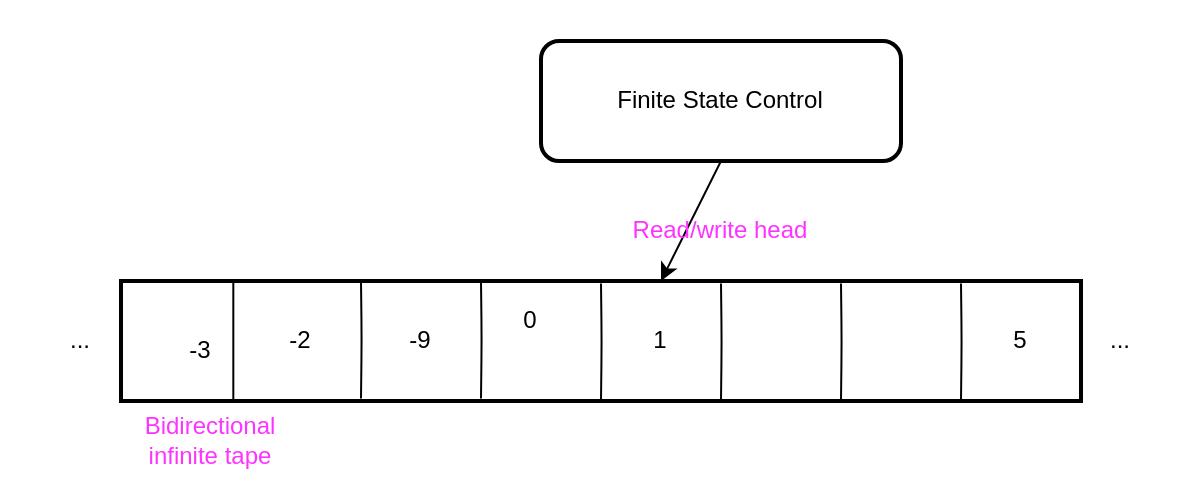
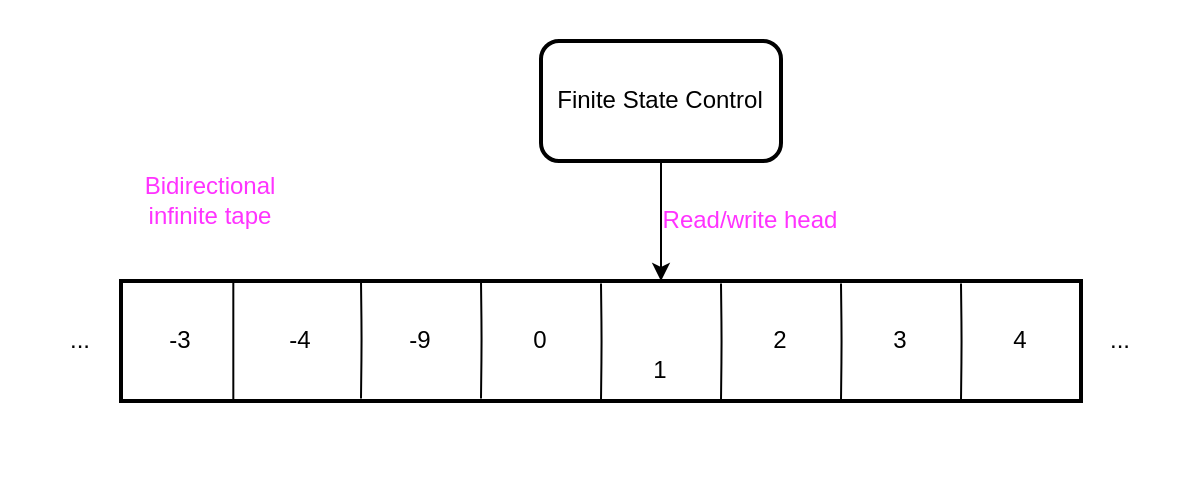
  <mxCell id="0" />
  <mxCell id="1" parent="0" />
  <mxCell id="2" value="" style="rounded=0;whiteSpace=wrap;html=1;fillColor=none;strokeWidth=2;" vertex="1" parent="1"><mxGeometry x="60" y="140" width="480" height="60" as="geometry" /></mxCell>
  <mxCell id="3" value="" style="endArrow=none;html=1;entryX=0.117;entryY=0.013;entryDx=0;entryDy=0;entryPerimeter=0;exitX=0.117;exitY=0.993;exitDx=0;exitDy=0;exitPerimeter=0;" edge="1" parent="1" source="2" target="2"><mxGeometry width="50" height="50" relative="1" as="geometry"><mxPoint x="320" y="270" as="sourcePoint" /><mxPoint x="370" y="220" as="targetPoint" /></mxGeometry></mxCell>
  <mxCell id="4" value="" style="endArrow=none;html=1;entryX=0.117;entryY=0.013;entryDx=0;entryDy=0;entryPerimeter=0;exitX=0.117;exitY=0.993;exitDx=0;exitDy=0;exitPerimeter=0;" edge="1" parent="1"><mxGeometry width="50" height="50" relative="1" as="geometry"><mxPoint x="180" y="198.8" as="sourcePoint" /><mxPoint x="180" y="140" as="targetPoint" /><Array as="points"><mxPoint x="180.33" y="169.22" /></Array></mxGeometry></mxCell>
  <mxCell id="5" value="" style="endArrow=none;html=1;entryX=0.117;entryY=0.013;entryDx=0;entryDy=0;entryPerimeter=0;exitX=0.117;exitY=0.993;exitDx=0;exitDy=0;exitPerimeter=0;" edge="1" parent="1"><mxGeometry width="50" height="50" relative="1" as="geometry"><mxPoint x="240" y="198.8" as="sourcePoint" /><mxPoint x="240" y="140" as="targetPoint" /><Array as="points"><mxPoint x="240.33" y="169.22" /></Array></mxGeometry></mxCell>
  <mxCell id="6" value="" style="endArrow=none;html=1;entryX=0.117;entryY=0.013;entryDx=0;entryDy=0;entryPerimeter=0;exitX=0.117;exitY=0.993;exitDx=0;exitDy=0;exitPerimeter=0;" edge="1" parent="1"><mxGeometry width="50" height="50" relative="1" as="geometry"><mxPoint x="300" y="200" as="sourcePoint" /><mxPoint x="300" y="141.2" as="targetPoint" /><Array as="points"><mxPoint x="300.33" y="170.42" /></Array></mxGeometry></mxCell>
  <mxCell id="7" value="" style="endArrow=none;html=1;entryX=0.117;entryY=0.013;entryDx=0;entryDy=0;entryPerimeter=0;exitX=0.117;exitY=0.993;exitDx=0;exitDy=0;exitPerimeter=0;" edge="1" parent="1"><mxGeometry width="50" height="50" relative="1" as="geometry"><mxPoint x="360" y="200" as="sourcePoint" /><mxPoint x="360" y="141.2" as="targetPoint" /><Array as="points"><mxPoint x="360.33" y="170.42" /></Array></mxGeometry></mxCell>
  <mxCell id="8" value="" style="endArrow=none;html=1;entryX=0.117;entryY=0.013;entryDx=0;entryDy=0;entryPerimeter=0;exitX=0.117;exitY=0.993;exitDx=0;exitDy=0;exitPerimeter=0;" edge="1" parent="1"><mxGeometry width="50" height="50" relative="1" as="geometry"><mxPoint x="420" y="200" as="sourcePoint" /><mxPoint x="420" y="141.2" as="targetPoint" /><Array as="points"><mxPoint x="420.33" y="170.42" /></Array></mxGeometry></mxCell>
  <mxCell id="9" value="" style="endArrow=none;html=1;entryX=0.117;entryY=0.013;entryDx=0;entryDy=0;entryPerimeter=0;exitX=0.117;exitY=0.993;exitDx=0;exitDy=0;exitPerimeter=0;" edge="1" parent="1"><mxGeometry width="50" height="50" relative="1" as="geometry"><mxPoint x="480" y="200" as="sourcePoint" /><mxPoint x="480" y="141.2" as="targetPoint" /><Array as="points"><mxPoint x="480.33" y="170.42" /></Array></mxGeometry></mxCell>
- <mxCell id="10" value="1" style="text;html=1;strokeColor=none;fillColor=none;align=center;verticalAlign=middle;whiteSpace=wrap;rounded=0;" vertex="1" parent="1"><mxGeometry x="310" y="160" width="40" height="20" as="geometry" /></mxCell>
- <mxCell id="13" value="5" style="text;html=1;strokeColor=none;fillColor=none;align=center;verticalAlign=middle;whiteSpace=wrap;rounded=0;" vertex="1" parent="1"><mxGeometry x="490" y="160" width="40" height="20" as="geometry" /></mxCell>
- <mxCell id="14" value="0" style="text;html=1;strokeColor=none;fillColor=none;align=center;verticalAlign=middle;whiteSpace=wrap;rounded=0;" vertex="1" parent="1"><mxGeometry x="245" y="150" width="40" height="20" as="geometry" /></mxCell>
+ <mxCell id="10" value="1" style="text;html=1;strokeColor=none;fillColor=none;align=center;verticalAlign=middle;whiteSpace=wrap;rounded=0;" vertex="1" parent="1"><mxGeometry x="310" y="175" width="40" height="20" as="geometry" /></mxCell>
+ <mxCell id="11" value="2" style="text;html=1;strokeColor=none;fillColor=none;align=center;verticalAlign=middle;whiteSpace=wrap;rounded=0;" vertex="1" parent="1"><mxGeometry x="370" y="160" width="40" height="20" as="geometry" /></mxCell>
+ <mxCell id="12" value="3" style="text;html=1;strokeColor=none;fillColor=none;align=center;verticalAlign=middle;whiteSpace=wrap;rounded=0;" vertex="1" parent="1"><mxGeometry x="430" y="160" width="40" height="20" as="geometry" /></mxCell>
+ <mxCell id="13" value="4" style="text;html=1;strokeColor=none;fillColor=none;align=center;verticalAlign=middle;whiteSpace=wrap;rounded=0;" vertex="1" parent="1"><mxGeometry x="490" y="160" width="40" height="20" as="geometry" /></mxCell>
+ <mxCell id="14" value="0" style="text;html=1;strokeColor=none;fillColor=none;align=center;verticalAlign=middle;whiteSpace=wrap;rounded=0;" vertex="1" parent="1"><mxGeometry x="250" y="160" width="40" height="20" as="geometry" /></mxCell>
  <mxCell id="15" value="-9" style="text;html=1;strokeColor=none;fillColor=none;align=center;verticalAlign=middle;whiteSpace=wrap;rounded=0;" vertex="1" parent="1"><mxGeometry x="190" y="160" width="40" height="20" as="geometry" /></mxCell>
- <mxCell id="16" value="-2" style="text;html=1;strokeColor=none;fillColor=none;align=center;verticalAlign=middle;whiteSpace=wrap;rounded=0;" vertex="1" parent="1"><mxGeometry x="130" y="160" width="40" height="20" as="geometry" /></mxCell>
- <mxCell id="17" value="-3" style="text;html=1;strokeColor=none;fillColor=none;align=center;verticalAlign=middle;whiteSpace=wrap;rounded=0;" vertex="1" parent="1"><mxGeometry x="80" y="165" width="40" height="20" as="geometry" /></mxCell>
+ <mxCell id="16" value="-4" style="text;html=1;strokeColor=none;fillColor=none;align=center;verticalAlign=middle;whiteSpace=wrap;rounded=0;" vertex="1" parent="1"><mxGeometry x="130" y="160" width="40" height="20" as="geometry" /></mxCell>
+ <mxCell id="17" value="-3" style="text;html=1;strokeColor=none;fillColor=none;align=center;verticalAlign=middle;whiteSpace=wrap;rounded=0;" vertex="1" parent="1"><mxGeometry x="70" y="160" width="40" height="20" as="geometry" /></mxCell>
  <mxCell id="18" value="..." style="text;html=1;strokeColor=none;fillColor=none;align=center;verticalAlign=middle;whiteSpace=wrap;rounded=0;" vertex="1" parent="1"><mxGeometry x="20" y="160" width="40" height="20" as="geometry" /></mxCell>
  <mxCell id="19" value="..." style="text;html=1;strokeColor=none;fillColor=none;align=center;verticalAlign=middle;whiteSpace=wrap;rounded=0;" vertex="1" parent="1"><mxGeometry x="540" y="160" width="40" height="20" as="geometry" /></mxCell>
  <mxCell id="20" value="" style="endArrow=classic;html=1;exitX=0.5;exitY=1;exitDx=0;exitDy=0;" edge="1" parent="1" source="21"><mxGeometry width="50" height="50" relative="1" as="geometry"><mxPoint x="330" y="40" as="sourcePoint" /><mxPoint x="330" y="140" as="targetPoint" /></mxGeometry></mxCell>
- <mxCell id="21" value="Finite State Control" style="rounded=1;whiteSpace=wrap;html=1;strokeWidth=2;fillColor=none;" vertex="1" parent="1"><mxGeometry x="270" y="20" width="180" height="60" as="geometry" /></mxCell>
- <mxCell id="22" value="&lt;font color=&quot;#ff33ff&quot;&gt;Read/write head&lt;/font&gt;" style="text;html=1;strokeColor=none;fillColor=none;align=center;verticalAlign=middle;whiteSpace=wrap;rounded=0;" vertex="1" parent="1"><mxGeometry x="315" y="105" width="90" height="20" as="geometry" /></mxCell>
- <mxCell id="23" value="&lt;font color=&quot;#ff33ff&quot;&gt;Bidirectional infinite tape&lt;/font&gt;" style="text;html=1;strokeColor=none;fillColor=none;align=center;verticalAlign=middle;whiteSpace=wrap;rounded=0;" vertex="1" parent="1"><mxGeometry x="60" y="210" width="90" height="20" as="geometry" /></mxCell>
+ <mxCell id="21" value="Finite State Control" style="rounded=1;whiteSpace=wrap;html=1;strokeWidth=2;fillColor=none;" vertex="1" parent="1"><mxGeometry x="270" y="20" width="120" height="60" as="geometry" /></mxCell>
+ <mxCell id="22" value="&lt;font color=&quot;#ff33ff&quot;&gt;Read/write head&lt;/font&gt;" style="text;html=1;strokeColor=none;fillColor=none;align=center;verticalAlign=middle;whiteSpace=wrap;rounded=0;" vertex="1" parent="1"><mxGeometry x="330" y="100" width="90" height="20" as="geometry" /></mxCell>
+ <mxCell id="23" value="&lt;font color=&quot;#ff33ff&quot;&gt;Bidirectional infinite tape&lt;/font&gt;" style="text;html=1;strokeColor=none;fillColor=none;align=center;verticalAlign=middle;whiteSpace=wrap;rounded=0;" vertex="1" parent="1"><mxGeometry x="60" y="90" width="90" height="20" as="geometry" /></mxCell>
